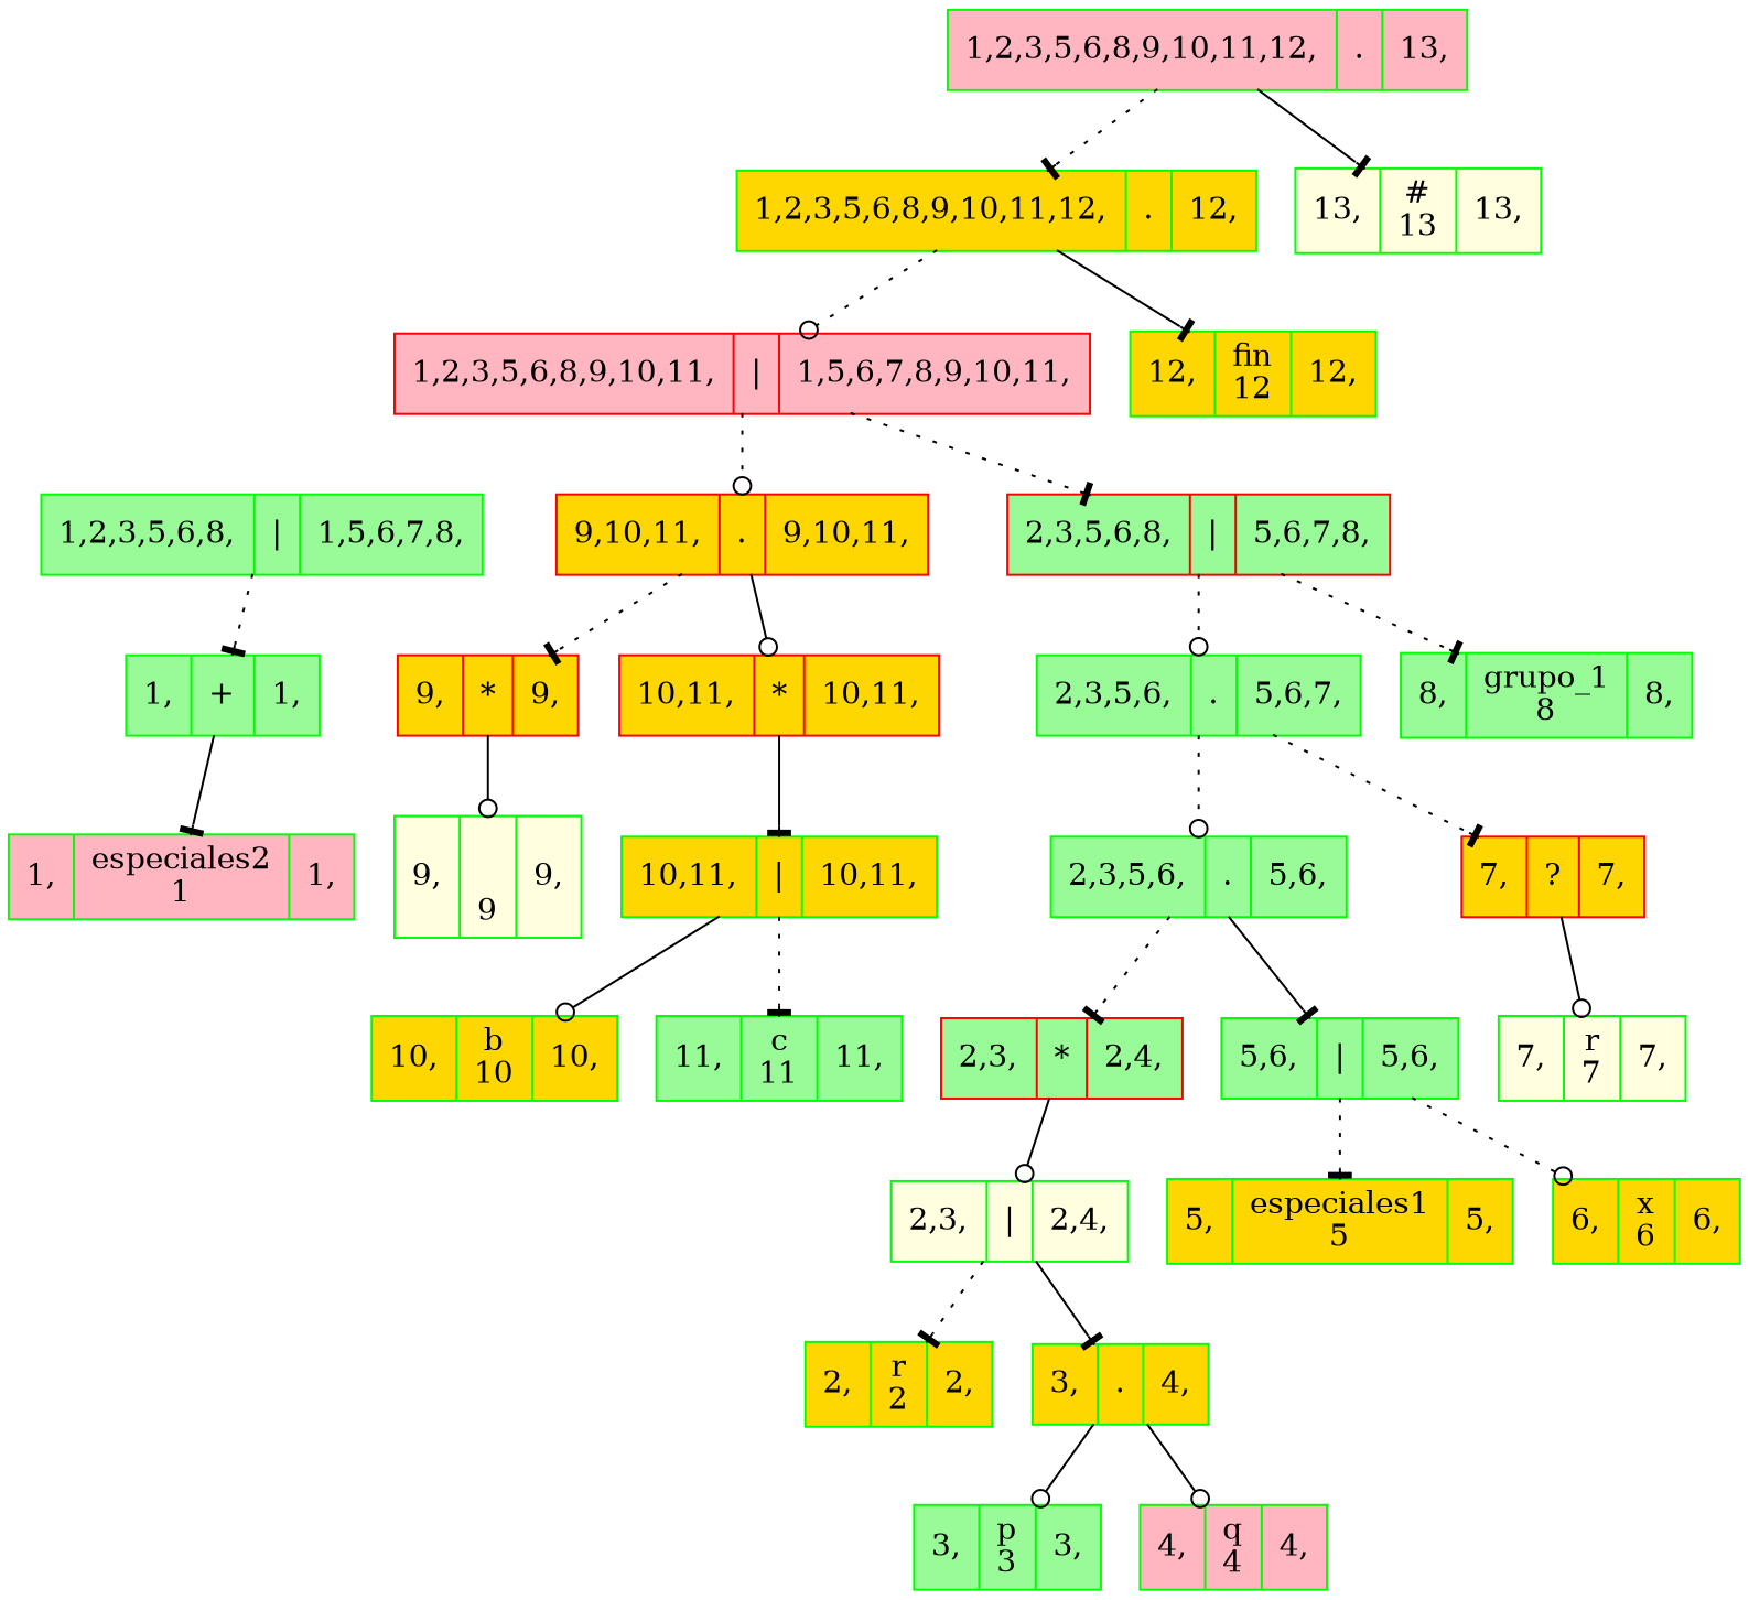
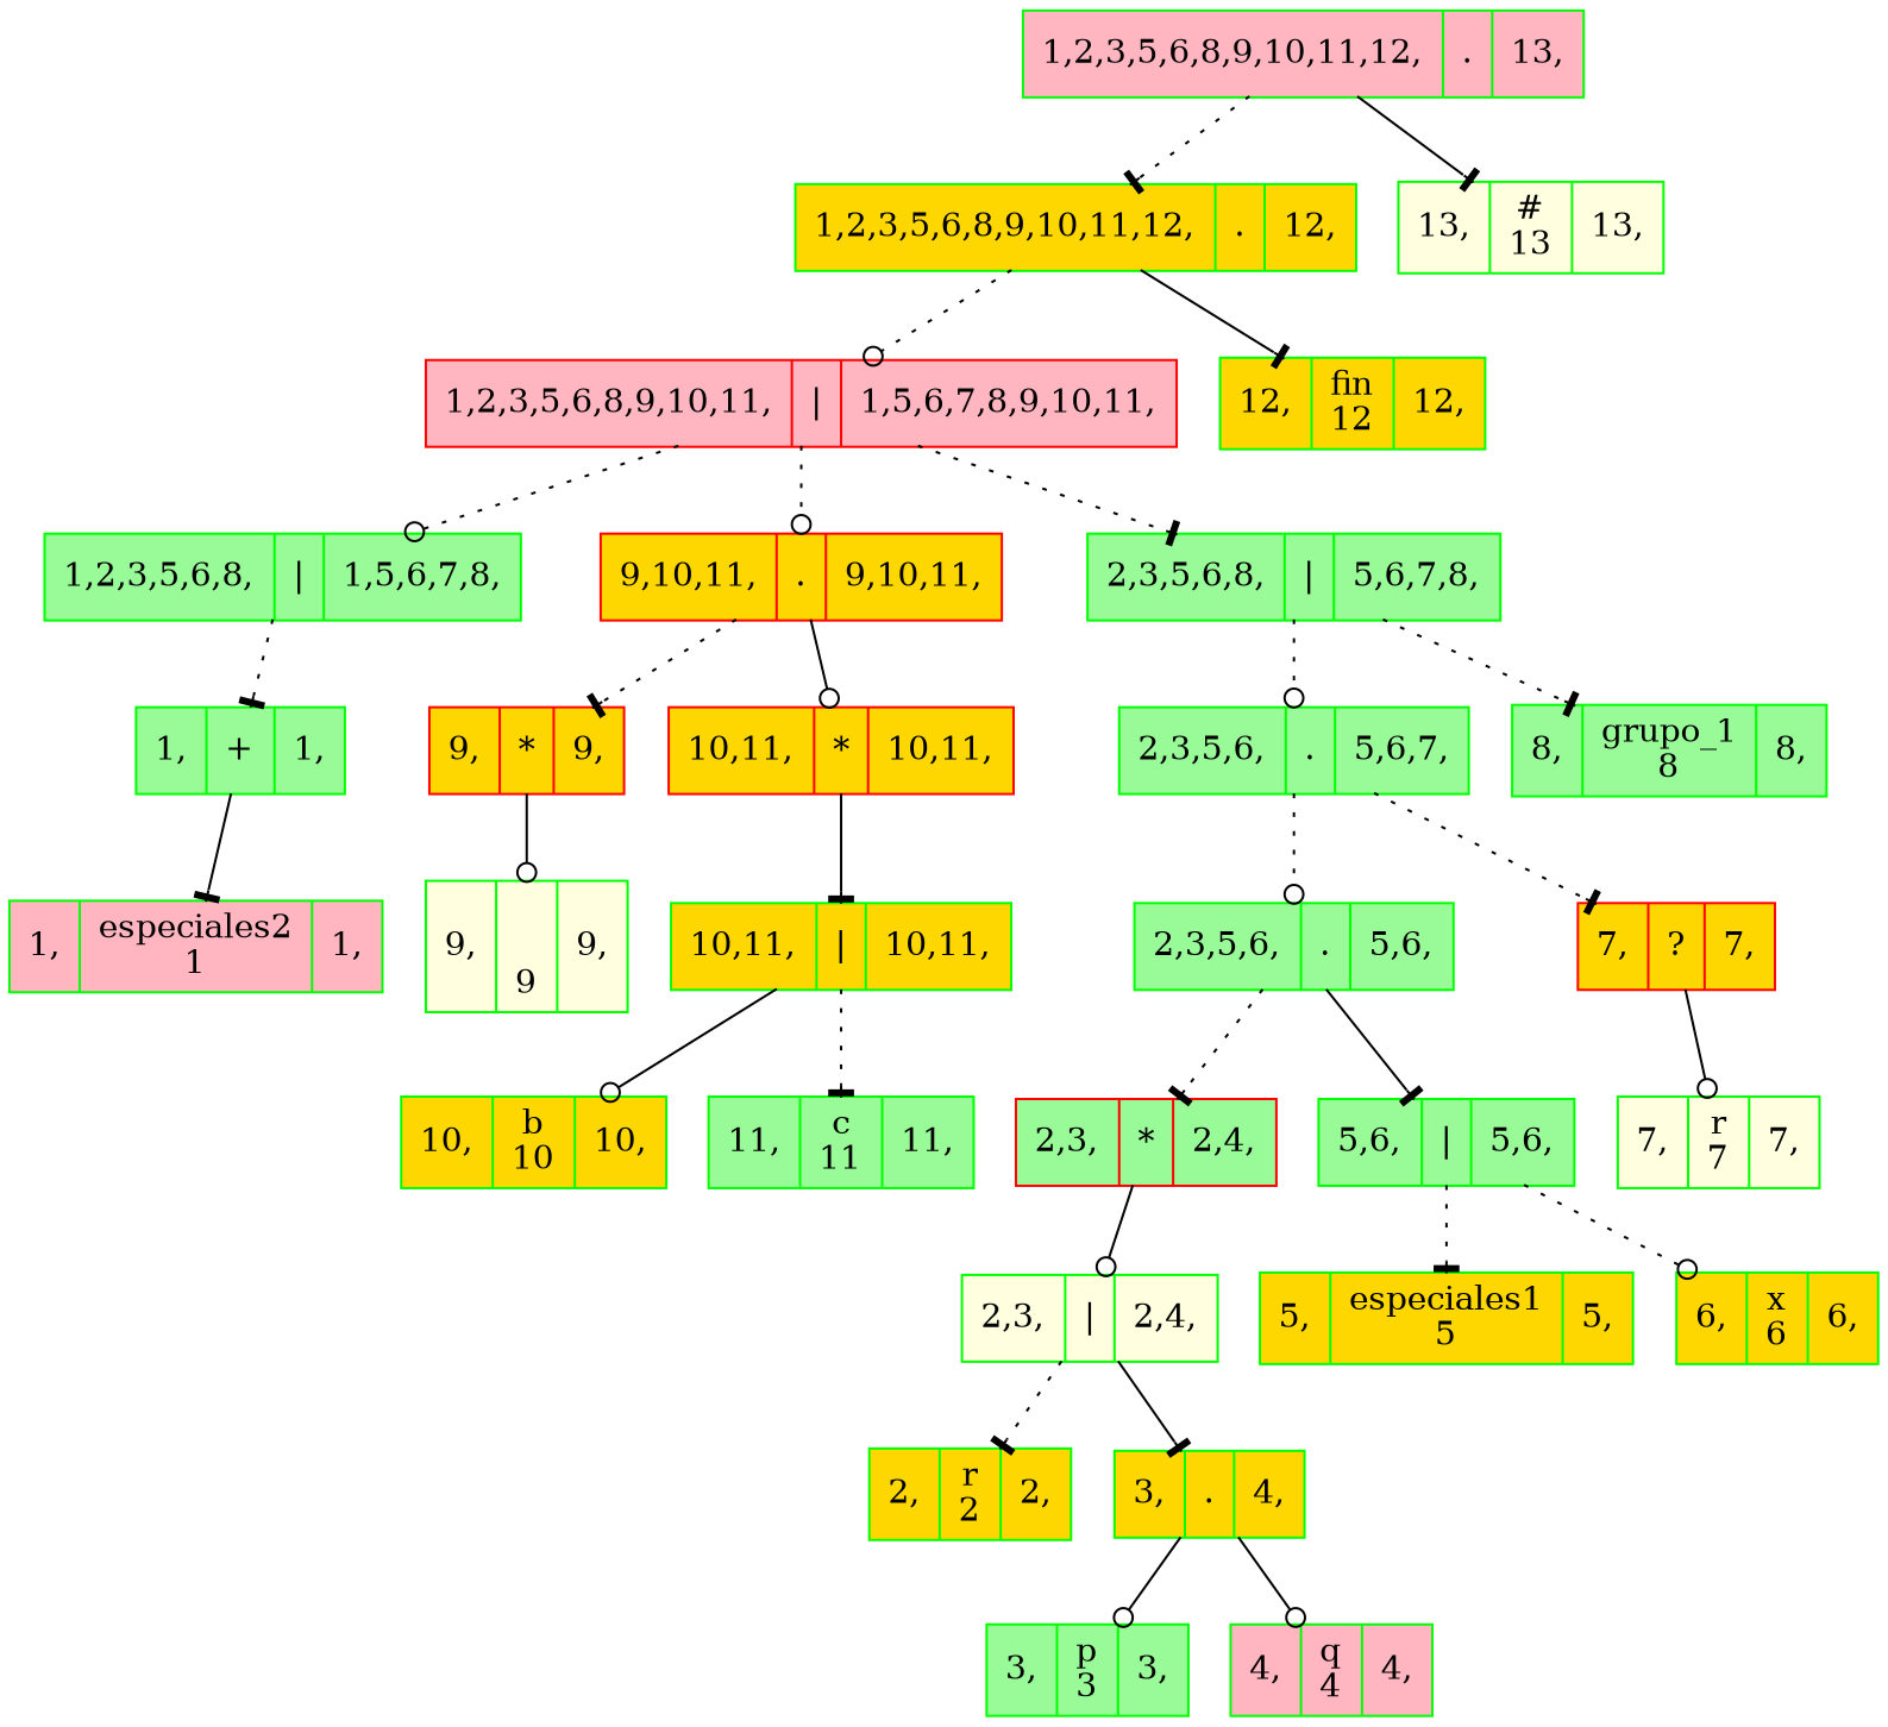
  digraph {
    node [color=green fillcolor=gold shape=record style=filled]
    edge [arrowhead=tee style=dotted]
    n1 [fillcolor=lightpink label="<f0> 1,2,3,5,6,8,9,10,11,12, | <f1>. | <f2> 13,"]
    n2 [label="<f0> 1,2,3,5,6,8,9,10,11,12, | <f1>. | <f2> 12,"]
    n3 [fillcolor=lightyellow label="<f0> 13, | <f1>#\n13 | <f2> 13,"]
    n4 [color=red fillcolor=lightpink label="<f0> 1,2,3,5,6,8,9,10,11, | <f1>\| | <f2> 1,5,6,7,8,9,10,11,"]
    n5 [label="<f0> 12, | <f1>fin\n12 | <f2> 12,"]
    n6 [fillcolor=palegreen label="<f0> 1,2,3,5,6,8, | <f1>\| | <f2> 1,5,6,7,8,"]
    n7 [color=red label="<f0> 9,10,11, | <f1>. | <f2> 9,10,11,"]
-   n8 [color=red fillcolor=palegreen label="<f0> 2,3,5,6,8, | <f1>\| | <f2> 5,6,7,8,"]
+   n8 [fillcolor=palegreen label="<f0> 2,3,5,6,8, | <f1>\| | <f2> 5,6,7,8,"]
    n9 [fillcolor=palegreen label="<f0> 1, | <f1>+ | <f2> 1,"]
    n10 [color=red label="<f0> 9, | <f1>* | <f2> 9,"]
    n11 [color=red label="<f0> 10,11, | <f1>* | <f2> 10,11,"]
    n12 [fillcolor=lightpink label="<f0> 1, | <f1>especiales2\n1 | <f2> 1,"]
    n13 [fillcolor=palegreen label="<f0> 2,3,5,6, | <f1>. | <f2> 5,6,7,"]
    n14 [fillcolor=palegreen label="<f0> 8, | <f1>grupo_1\n8 | <f2> 8,"]
    n15 [fillcolor=palegreen label="<f0> 2,3,5,6, | <f1>. | <f2> 5,6,"]
    n16 [color=red label="<f0> 7, | <f1>? | <f2> 7,"]
    n17 [color=red fillcolor=palegreen label="<f0> 2,3, | <f1>* | <f2> 2,4,"]
    n18 [fillcolor=palegreen label="<f0> 5,6, | <f1>\| | <f2> 5,6,"]
    n19 [fillcolor=lightyellow label="<f0> 7, | <f1>r\n7 | <f2> 7,"]
    n20 [fillcolor=lightyellow label="<f0> 2,3, | <f1>\| | <f2> 2,4,"]
    n21 [label="<f0> 5, | <f1>especiales1\n5 | <f2> 5,"]
    n22 [label="<f0> 6, | <f1>x\n6 | <f2> 6,"]
    n23 [label="<f0> 2, | <f1>r\n2 | <f2> 2,"]
    n24 [label="<f0> 3, | <f1>. | <f2> 4,"]
    n25 [fillcolor=palegreen label="<f0> 3, | <f1>p\n3 | <f2> 3,"]
    n26 [fillcolor=lightpink label="<f0> 4, | <f1>q\n4 | <f2> 4,"]
    n27 [fillcolor=lightyellow label="<f0> 9, | <f1>\n\n9 | <f2> 9,"]
    n28 [label="<f0> 10,11, | <f1>\| | <f2> 10,11,"]
    n29 [label="<f0> 10, | <f1>b\n10 | <f2> 10,"]
    n30 [fillcolor=palegreen label="<f0> 11, | <f1>c\n11 | <f2> 11,"]
    n1 -> n2
    n1 -> n3 [style=solid]
    n2 -> n4 [arrowhead=odot]
    n2 -> n5 [style=solid]
+   n4 -> n6 [arrowhead=odot]
    n4 -> n7 [arrowhead=odot]
    n4 -> n8
    n6 -> n9
    n7 -> n10
    n7 -> n11 [arrowhead=odot style=solid]
    n8 -> n13 [arrowhead=odot]
    n8 -> n14
    n9 -> n12 [style=solid]
    n10 -> n27 [arrowhead=odot style=solid]
    n11 -> n28 [style=solid]
    n13 -> n15 [arrowhead=odot]
    n13 -> n16
    n15 -> n17
    n15 -> n18 [style=solid]
    n16 -> n19 [arrowhead=odot style=solid]
    n17 -> n20 [arrowhead=odot style=solid]
    n18 -> n21
    n18 -> n22 [arrowhead=odot]
    n20 -> n23
    n20 -> n24 [style=solid]
    n24 -> n25 [arrowhead=odot style=solid]
    n24 -> n26 [arrowhead=odot style=solid]
    n28 -> n29 [arrowhead=odot style=solid]
    n28 -> n30
  }
